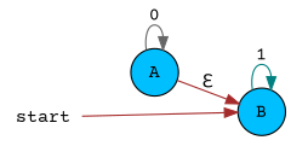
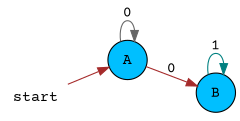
  digraph {
    fontname="Courier Prime"
    rankdir=LR
    node [fontname="Courier Prime" shape=circle fillcolor=deepskyblue style=filled]
    edge [color=brown fontname="Courier Prime"]
    start [shape=plaintext fillcolor="" style=""]
    A
    B
-   start -> B
+   start -> A
    A -> A [color=gray40 label=0]
-   A -> B [label="ℇ"]
+   A -> B [label=0]
    B -> B [color=teal label=1]
  }
